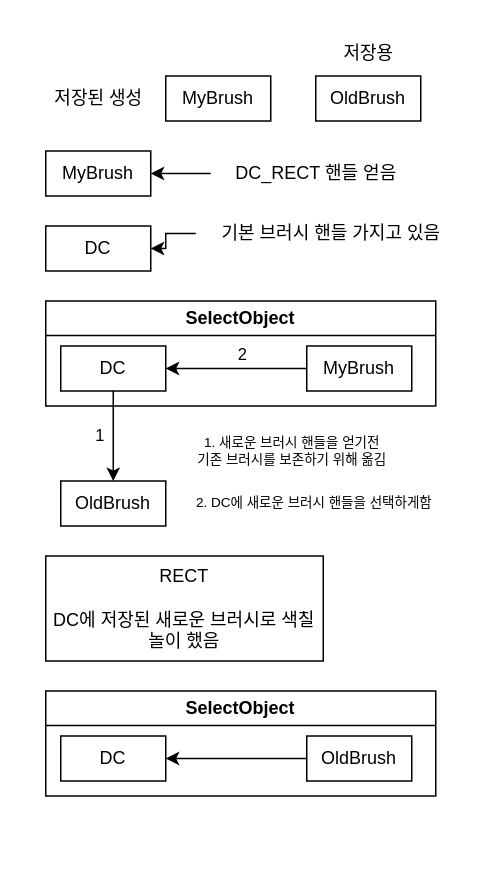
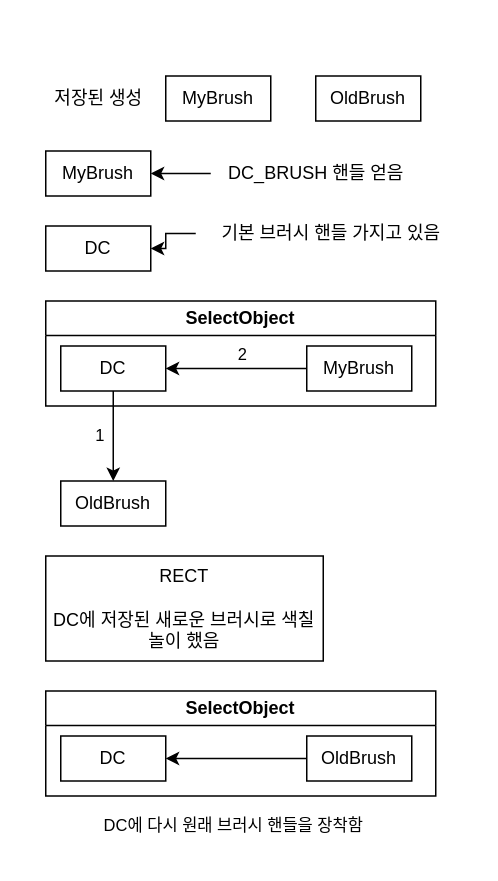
  <mxCell id="0" />
  <mxCell id="1" parent="0" />
  <mxCell id="2" value="MyBrush" style="rounded=0;whiteSpace=wrap;html=1;" vertex="1" parent="1"><mxGeometry x="110" y="50" width="70" height="30" as="geometry" /></mxCell>
  <mxCell id="3" value="OldBrush" style="rounded=0;whiteSpace=wrap;html=1;" vertex="1" parent="1"><mxGeometry x="210" y="50" width="70" height="30" as="geometry" /></mxCell>
- <mxCell id="4" value="저장용" style="text;html=1;align=center;verticalAlign=middle;resizable=0;points=[];autosize=1;strokeColor=none;fillColor=none;" vertex="1" parent="1"><mxGeometry x="215" y="20" width="60" height="30" as="geometry" /></mxCell>
  <mxCell id="5" value="MyBrush" style="rounded=0;whiteSpace=wrap;html=1;" vertex="1" parent="1"><mxGeometry x="30" y="100" width="70" height="30" as="geometry" /></mxCell>
  <mxCell id="6" value="저장된 생성" style="text;html=1;align=center;verticalAlign=middle;resizable=0;points=[];autosize=1;strokeColor=none;fillColor=none;" vertex="1" parent="1"><mxGeometry x="20" y="50" width="90" height="30" as="geometry" /></mxCell>
  <mxCell id="7" style="edgeStyle=orthogonalEdgeStyle;rounded=0;orthogonalLoop=1;jettySize=auto;html=1;entryX=1;entryY=0.5;entryDx=0;entryDy=0;" edge="1" parent="1" source="8" target="5"><mxGeometry relative="1" as="geometry" /></mxCell>
- <mxCell id="8" value="DC_RECT 핸들 얻음" style="text;html=1;align=center;verticalAlign=middle;resizable=0;points=[];autosize=1;strokeColor=none;fillColor=none;" vertex="1" parent="1"><mxGeometry x="140" y="100" width="140" height="30" as="geometry" /></mxCell>
+ <mxCell id="8" value="DC_BRUSH 핸들 얻음" style="text;html=1;align=center;verticalAlign=middle;resizable=0;points=[];autosize=1;strokeColor=none;fillColor=none;" vertex="1" parent="1"><mxGeometry x="140" y="100" width="140" height="30" as="geometry" /></mxCell>
  <mxCell id="9" value="DC" style="rounded=0;whiteSpace=wrap;html=1;" vertex="1" parent="1"><mxGeometry x="30" y="150" width="70" height="30" as="geometry" /></mxCell>
  <mxCell id="10" style="edgeStyle=orthogonalEdgeStyle;rounded=0;orthogonalLoop=1;jettySize=auto;html=1;entryX=1;entryY=0.5;entryDx=0;entryDy=0;" edge="1" parent="1" source="11" target="9"><mxGeometry relative="1" as="geometry" /></mxCell>
  <mxCell id="11" value="기본 브러시 핸들 가지고 있음" style="text;html=1;align=center;verticalAlign=middle;resizable=0;points=[];autosize=1;strokeColor=none;fillColor=none;" vertex="1" parent="1"><mxGeometry x="130" y="140" width="180" height="30" as="geometry" /></mxCell>
  <mxCell id="12" value="SelectObject" style="swimlane;whiteSpace=wrap;html=1;" vertex="1" parent="1"><mxGeometry x="30" y="200" width="260" height="70" as="geometry" /></mxCell>
  <mxCell id="13" value="DC" style="rounded=0;whiteSpace=wrap;html=1;" vertex="1" parent="12"><mxGeometry x="10" y="30" width="70" height="30" as="geometry" /></mxCell>
  <mxCell id="14" style="edgeStyle=orthogonalEdgeStyle;rounded=0;orthogonalLoop=1;jettySize=auto;html=1;entryX=1;entryY=0.5;entryDx=0;entryDy=0;" edge="1" parent="12" source="16" target="13"><mxGeometry relative="1" as="geometry" /></mxCell>
  <mxCell id="15" value="2" style="edgeLabel;html=1;align=center;verticalAlign=middle;resizable=0;points=[];" vertex="1" connectable="0" parent="14"><mxGeometry x="-0.088" relative="1" as="geometry"><mxPoint x="-1" y="-10" as="offset" /></mxGeometry></mxCell>
  <mxCell id="16" value="MyBrush" style="rounded=0;whiteSpace=wrap;html=1;" vertex="1" parent="12"><mxGeometry x="174" y="30" width="70" height="30" as="geometry" /></mxCell>
  <mxCell id="17" value="OldBrush" style="rounded=0;whiteSpace=wrap;html=1;" vertex="1" parent="1"><mxGeometry x="40" y="320" width="70" height="30" as="geometry" /></mxCell>
  <mxCell id="18" style="edgeStyle=orthogonalEdgeStyle;rounded=0;orthogonalLoop=1;jettySize=auto;html=1;entryX=0.5;entryY=0;entryDx=0;entryDy=0;" edge="1" parent="1" source="13" target="17"><mxGeometry relative="1" as="geometry" /></mxCell>
  <mxCell id="19" value="1" style="edgeLabel;html=1;align=center;verticalAlign=middle;resizable=0;points=[];" vertex="1" connectable="0" parent="18"><mxGeometry x="-0.033" y="1" relative="1" as="geometry"><mxPoint x="-11" as="offset" /></mxGeometry></mxCell>
- <mxCell id="20" value="1. 새로운 브러시 핸들을 얻기전&lt;br style=&quot;font-size: 9px;&quot;&gt;기존 브러시를 보존하기 위해 옮김" style="text;html=1;align=center;verticalAlign=middle;resizable=0;points=[];autosize=1;strokeColor=none;fillColor=none;fontSize=9;" vertex="1" parent="1"><mxGeometry x="114" y="280" width="160" height="40" as="geometry" /></mxCell>
- <mxCell id="21" value="2. DC에 새로운 브러시 핸들을 선택하게함&amp;nbsp;" style="text;html=1;align=center;verticalAlign=middle;resizable=0;points=[];autosize=1;strokeColor=none;fillColor=none;fontSize=9;" vertex="1" parent="1"><mxGeometry x="115" y="325" width="190" height="20" as="geometry" /></mxCell>
  <mxCell id="22" value="RECT&lt;br&gt;&lt;br&gt;DC에 저장된 새로운 브러시로 색칠놀이 했음" style="rounded=0;whiteSpace=wrap;html=1;" vertex="1" parent="1"><mxGeometry x="30" y="370" width="185" height="70" as="geometry" /></mxCell>
  <mxCell id="23" value="SelectObject" style="swimlane;whiteSpace=wrap;html=1;" vertex="1" parent="1"><mxGeometry x="30" y="460" width="260" height="70" as="geometry" /></mxCell>
  <mxCell id="24" value="DC" style="rounded=0;whiteSpace=wrap;html=1;" vertex="1" parent="23"><mxGeometry x="10" y="30" width="70" height="30" as="geometry" /></mxCell>
  <mxCell id="25" style="edgeStyle=orthogonalEdgeStyle;rounded=0;orthogonalLoop=1;jettySize=auto;html=1;entryX=1;entryY=0.5;entryDx=0;entryDy=0;" edge="1" parent="23" source="26" target="24"><mxGeometry relative="1" as="geometry" /></mxCell>
  <mxCell id="26" value="OldBrush" style="rounded=0;whiteSpace=wrap;html=1;" vertex="1" parent="23"><mxGeometry x="174" y="30" width="70" height="30" as="geometry" /></mxCell>
+ <mxCell id="27" value="DC에 다시 원래 브러시 핸들을 장착함" style="text;html=1;align=center;verticalAlign=middle;resizable=0;points=[];autosize=1;strokeColor=none;fillColor=none;fontSize=11;" vertex="1" parent="1"><mxGeometry x="50" y="535" width="210" height="30" as="geometry" /></mxCell>
